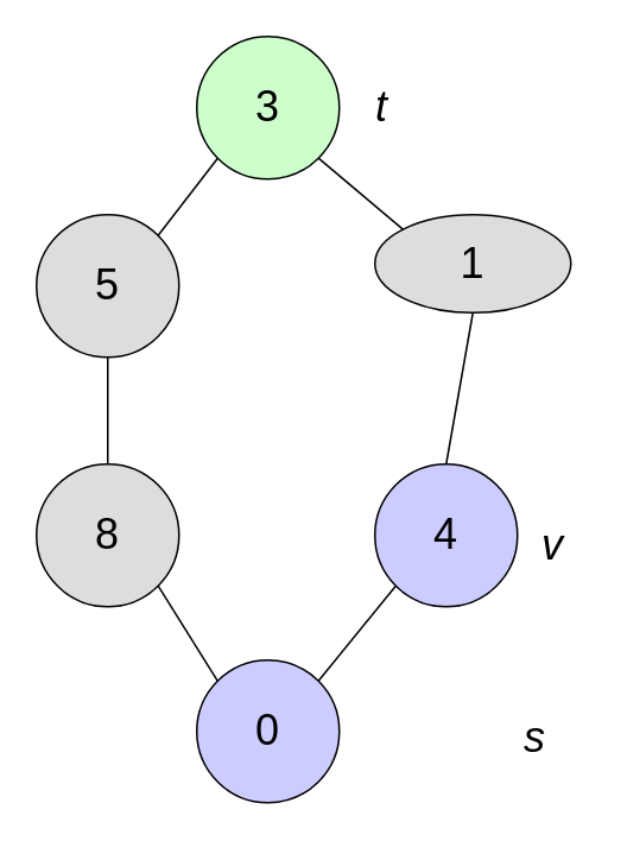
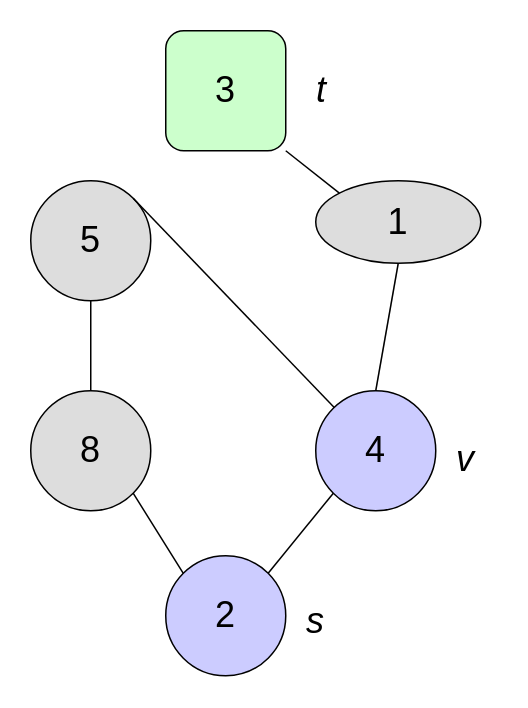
  <mxCell id="0" />
  <mxCell id="1" parent="0" />
- <mxCell id="2" value="&lt;font style=&quot;font-size: 24px&quot;&gt;3&lt;br&gt;&lt;/font&gt;" style="ellipse;whiteSpace=wrap;html=1;aspect=fixed;fillColor=#CCFFCC;shadow=0;" vertex="1" parent="1"><mxGeometry x="110" y="20" width="80" height="80" as="geometry" /></mxCell>
+ <mxCell id="2" value="&lt;font style=&quot;font-size: 24px&quot;&gt;3&lt;br&gt;&lt;/font&gt;" style="whiteSpace=wrap;html=1;aspect=fixed;fillColor=#CCFFCC;shadow=0;rounded=1;" vertex="1" parent="1"><mxGeometry x="110" y="20" width="80" height="80" as="geometry" /></mxCell>
  <mxCell id="3" value="&lt;font style=&quot;font-size: 24px&quot;&gt;5&lt;/font&gt;" style="ellipse;whiteSpace=wrap;html=1;aspect=fixed;fillColor=#dddddd;" vertex="1" parent="1"><mxGeometry x="20" y="120" width="80" height="80" as="geometry" /></mxCell>
  <mxCell id="4" value="&lt;font style=&quot;font-size: 24px&quot;&gt;1&lt;/font&gt;" style="ellipse;whiteSpace=wrap;html=1;aspect=fixed;fillColor=#dddddd;" vertex="1" parent="1"><mxGeometry x="210" y="120" width="110" height="55" as="geometry" /></mxCell>
  <mxCell id="5" value="&lt;font style=&quot;font-size: 24px&quot;&gt;8&lt;/font&gt;" style="ellipse;whiteSpace=wrap;html=1;aspect=fixed;fillColor=#dddddd;" vertex="1" parent="1"><mxGeometry x="20" y="260" width="80" height="80" as="geometry" /></mxCell>
  <mxCell id="6" value="&lt;font style=&quot;font-size: 24px&quot;&gt;4&lt;/font&gt;" style="ellipse;whiteSpace=wrap;html=1;aspect=fixed;fillColor=#ccccff;" vertex="1" parent="1"><mxGeometry x="210" y="260" width="80" height="80" as="geometry" /></mxCell>
- <mxCell id="7" value="&lt;font style=&quot;font-size: 24px&quot;&gt;0&lt;/font&gt;" style="ellipse;whiteSpace=wrap;html=1;aspect=fixed;fillColor=#CCCCFF;" vertex="1" parent="1"><mxGeometry x="110" y="370" width="80" height="80" as="geometry" /></mxCell>
- <mxCell id="8" value="" style="endArrow=none;html=1;entryX=0;entryY=1;entryDx=0;entryDy=0;exitX=1;exitY=0;exitDx=0;exitDy=0;" edge="1" parent="1" source="3" target="2"><mxGeometry width="50" height="50" relative="1" as="geometry"><mxPoint x="420" y="260" as="sourcePoint" /><mxPoint x="470" y="210" as="targetPoint" /></mxGeometry></mxCell>
+ <mxCell id="7" value="&lt;font style=&quot;font-size: 24px&quot;&gt;2&lt;/font&gt;" style="ellipse;whiteSpace=wrap;html=1;aspect=fixed;fillColor=#CCCCFF;" vertex="1" parent="1"><mxGeometry x="110" y="370" width="80" height="80" as="geometry" /></mxCell>
+ <mxCell id="8" value="" style="endArrow=none;html=1;exitX=1;exitY=0;exitDx=0;exitDy=0;" edge="1" parent="1" source="3" target="6"><mxGeometry width="50" height="50" relative="1" as="geometry"><mxPoint x="420" y="260" as="sourcePoint" /><mxPoint x="470" y="210" as="targetPoint" /></mxGeometry></mxCell>
  <mxCell id="9" value="" style="endArrow=none;html=1;entryX=1;entryY=1;entryDx=0;entryDy=0;exitX=0;exitY=0;exitDx=0;exitDy=0;" edge="1" parent="1" source="4" target="2"><mxGeometry width="50" height="50" relative="1" as="geometry"><mxPoint x="98.284" y="141.716" as="sourcePoint" /><mxPoint x="131.716" y="98.284" as="targetPoint" /></mxGeometry></mxCell>
  <mxCell id="10" value="" style="endArrow=none;html=1;entryX=0.5;entryY=1;entryDx=0;entryDy=0;exitX=0.5;exitY=0;exitDx=0;exitDy=0;" edge="1" parent="1" source="5" target="3"><mxGeometry width="50" height="50" relative="1" as="geometry"><mxPoint x="108.284" y="151.716" as="sourcePoint" /><mxPoint x="141.716" y="108.284" as="targetPoint" /></mxGeometry></mxCell>
  <mxCell id="11" value="" style="endArrow=none;html=1;entryX=0.5;entryY=1;entryDx=0;entryDy=0;exitX=0.5;exitY=0;exitDx=0;exitDy=0;" edge="1" parent="1" source="6" target="4"><mxGeometry width="50" height="50" relative="1" as="geometry"><mxPoint x="118.284" y="161.716" as="sourcePoint" /><mxPoint x="151.716" y="118.284" as="targetPoint" /></mxGeometry></mxCell>
  <mxCell id="12" value="" style="endArrow=none;html=1;entryX=0;entryY=1;entryDx=0;entryDy=0;exitX=1;exitY=0;exitDx=0;exitDy=0;" edge="1" parent="1" source="7" target="6"><mxGeometry width="50" height="50" relative="1" as="geometry"><mxPoint x="128.284" y="171.716" as="sourcePoint" /><mxPoint x="161.716" y="128.284" as="targetPoint" /></mxGeometry></mxCell>
  <mxCell id="13" value="" style="endArrow=none;html=1;entryX=0;entryY=0;entryDx=0;entryDy=0;exitX=1;exitY=1;exitDx=0;exitDy=0;" edge="1" parent="1" source="5" target="7"><mxGeometry width="50" height="50" relative="1" as="geometry"><mxPoint x="138.284" y="181.716" as="sourcePoint" /><mxPoint x="171.716" y="138.284" as="targetPoint" /></mxGeometry></mxCell>
  <mxCell id="14" value="&lt;font style=&quot;font-size: 24px&quot;&gt;&lt;i&gt;v&lt;/i&gt;&lt;/font&gt;" style="text;html=1;strokeColor=none;fillColor=none;align=center;verticalAlign=middle;whiteSpace=wrap;rounded=0;shadow=0;" vertex="1" parent="1"><mxGeometry x="290" y="296" width="40" height="20" as="geometry" /></mxCell>
  <mxCell id="15" value="&lt;font style=&quot;font-size: 24px&quot;&gt;&lt;i&gt;t&lt;/i&gt;&lt;/font&gt;" style="text;html=1;strokeColor=none;fillColor=none;align=center;verticalAlign=middle;whiteSpace=wrap;rounded=0;shadow=0;" vertex="1" parent="1"><mxGeometry x="194" y="50" width="40" height="20" as="geometry" /></mxCell>
- <mxCell id="16" value="&lt;font style=&quot;font-size: 24px&quot;&gt;&lt;i&gt;s&lt;/i&gt;&lt;/font&gt;" style="text;html=1;strokeColor=none;fillColor=none;align=center;verticalAlign=middle;whiteSpace=wrap;rounded=0;shadow=0;" vertex="1" parent="1"><mxGeometry x="280" y="404" width="40" height="20" as="geometry" /></mxCell>
+ <mxCell id="16" value="&lt;font style=&quot;font-size: 24px&quot;&gt;&lt;i&gt;s&lt;/i&gt;&lt;/font&gt;" style="text;html=1;strokeColor=none;fillColor=none;align=center;verticalAlign=middle;whiteSpace=wrap;rounded=0;shadow=0;" vertex="1" parent="1"><mxGeometry x="190" y="404" width="40" height="20" as="geometry" /></mxCell>
